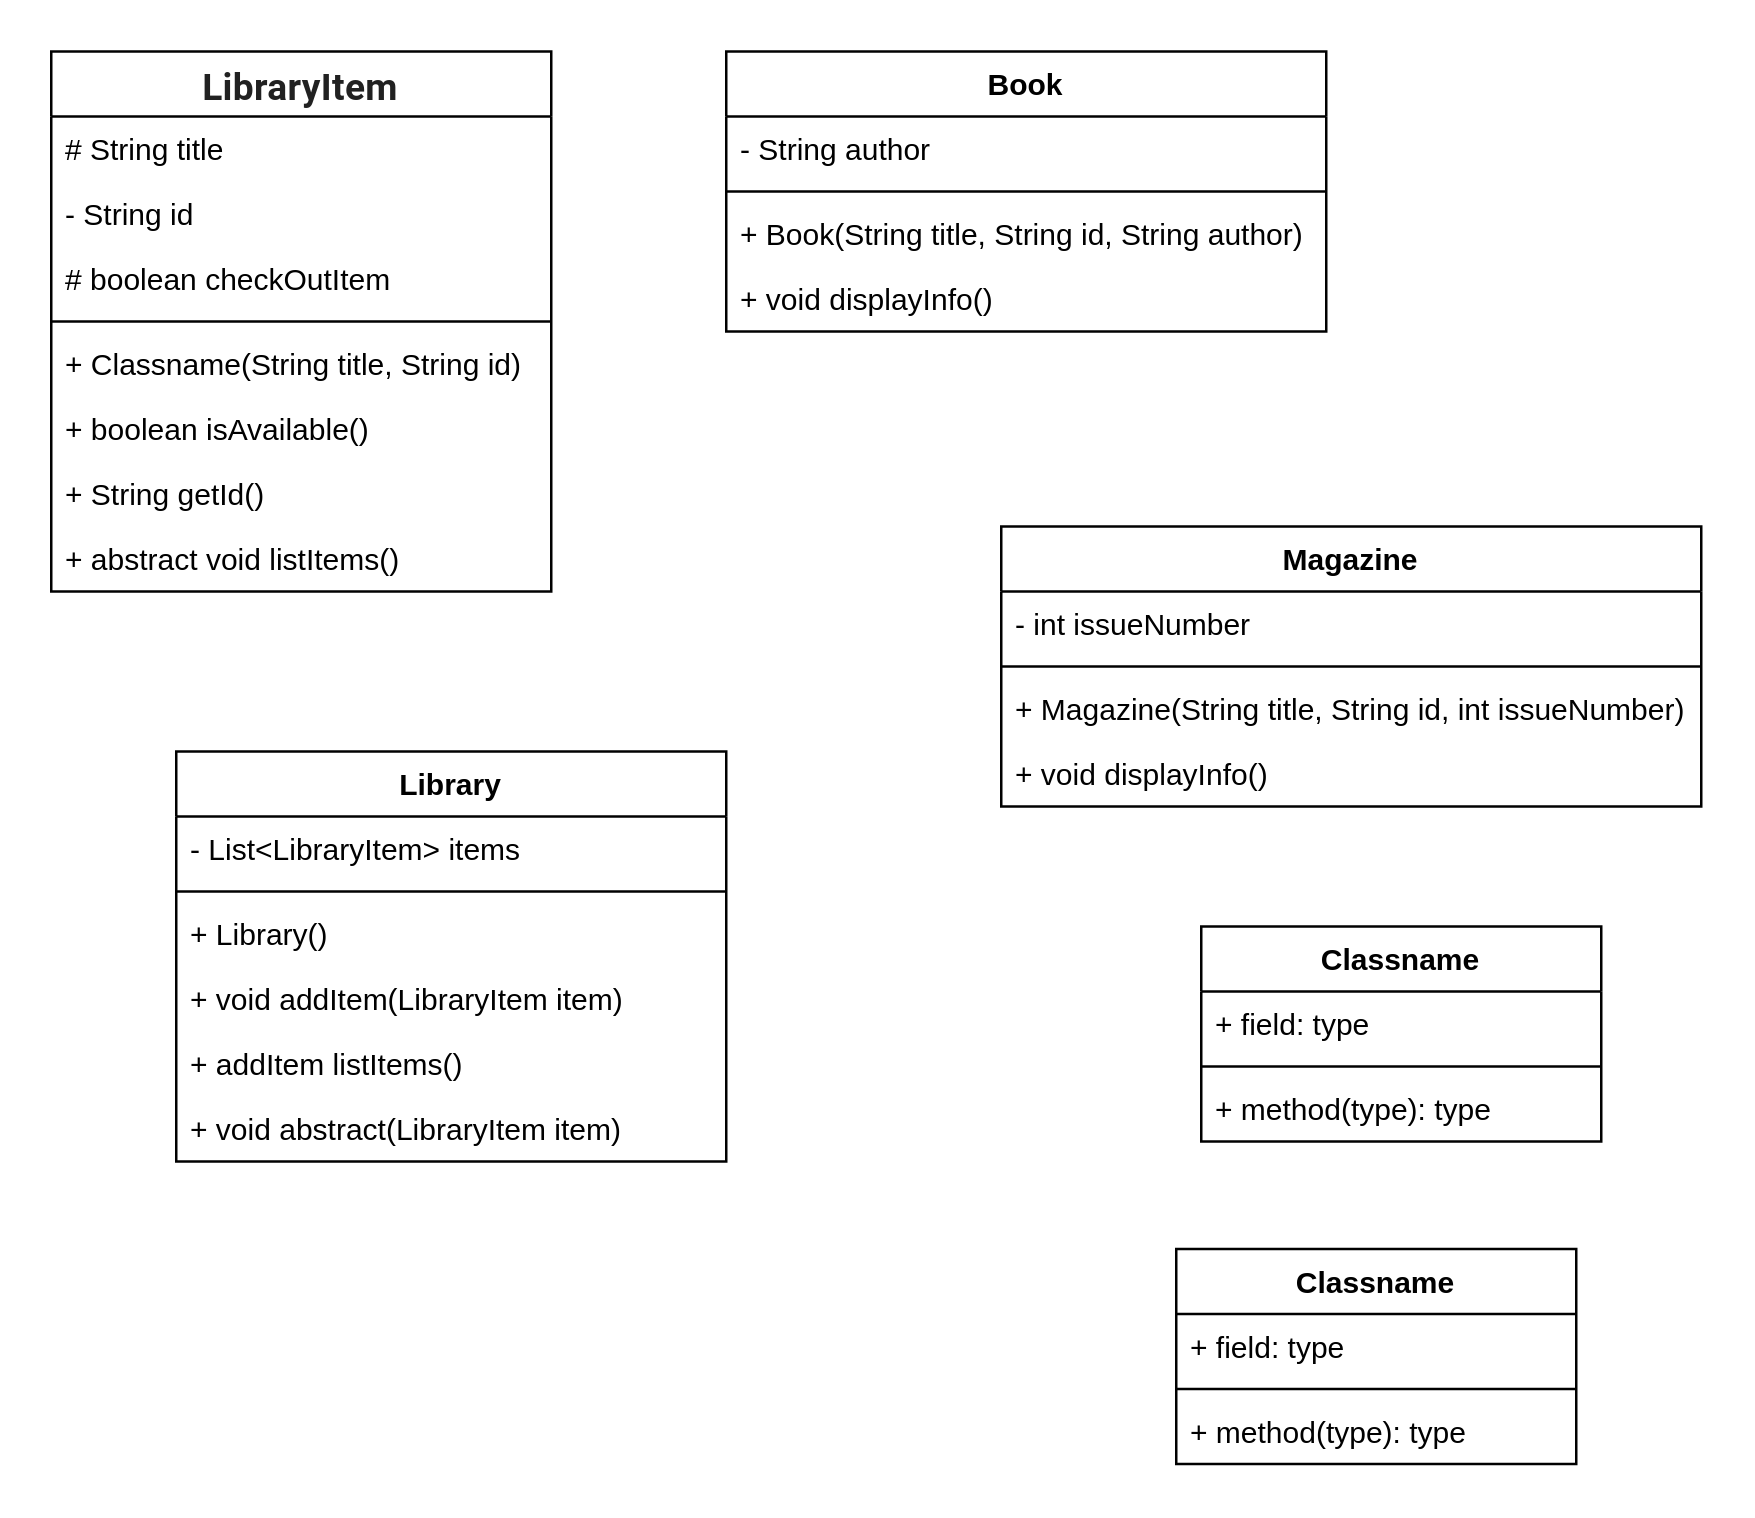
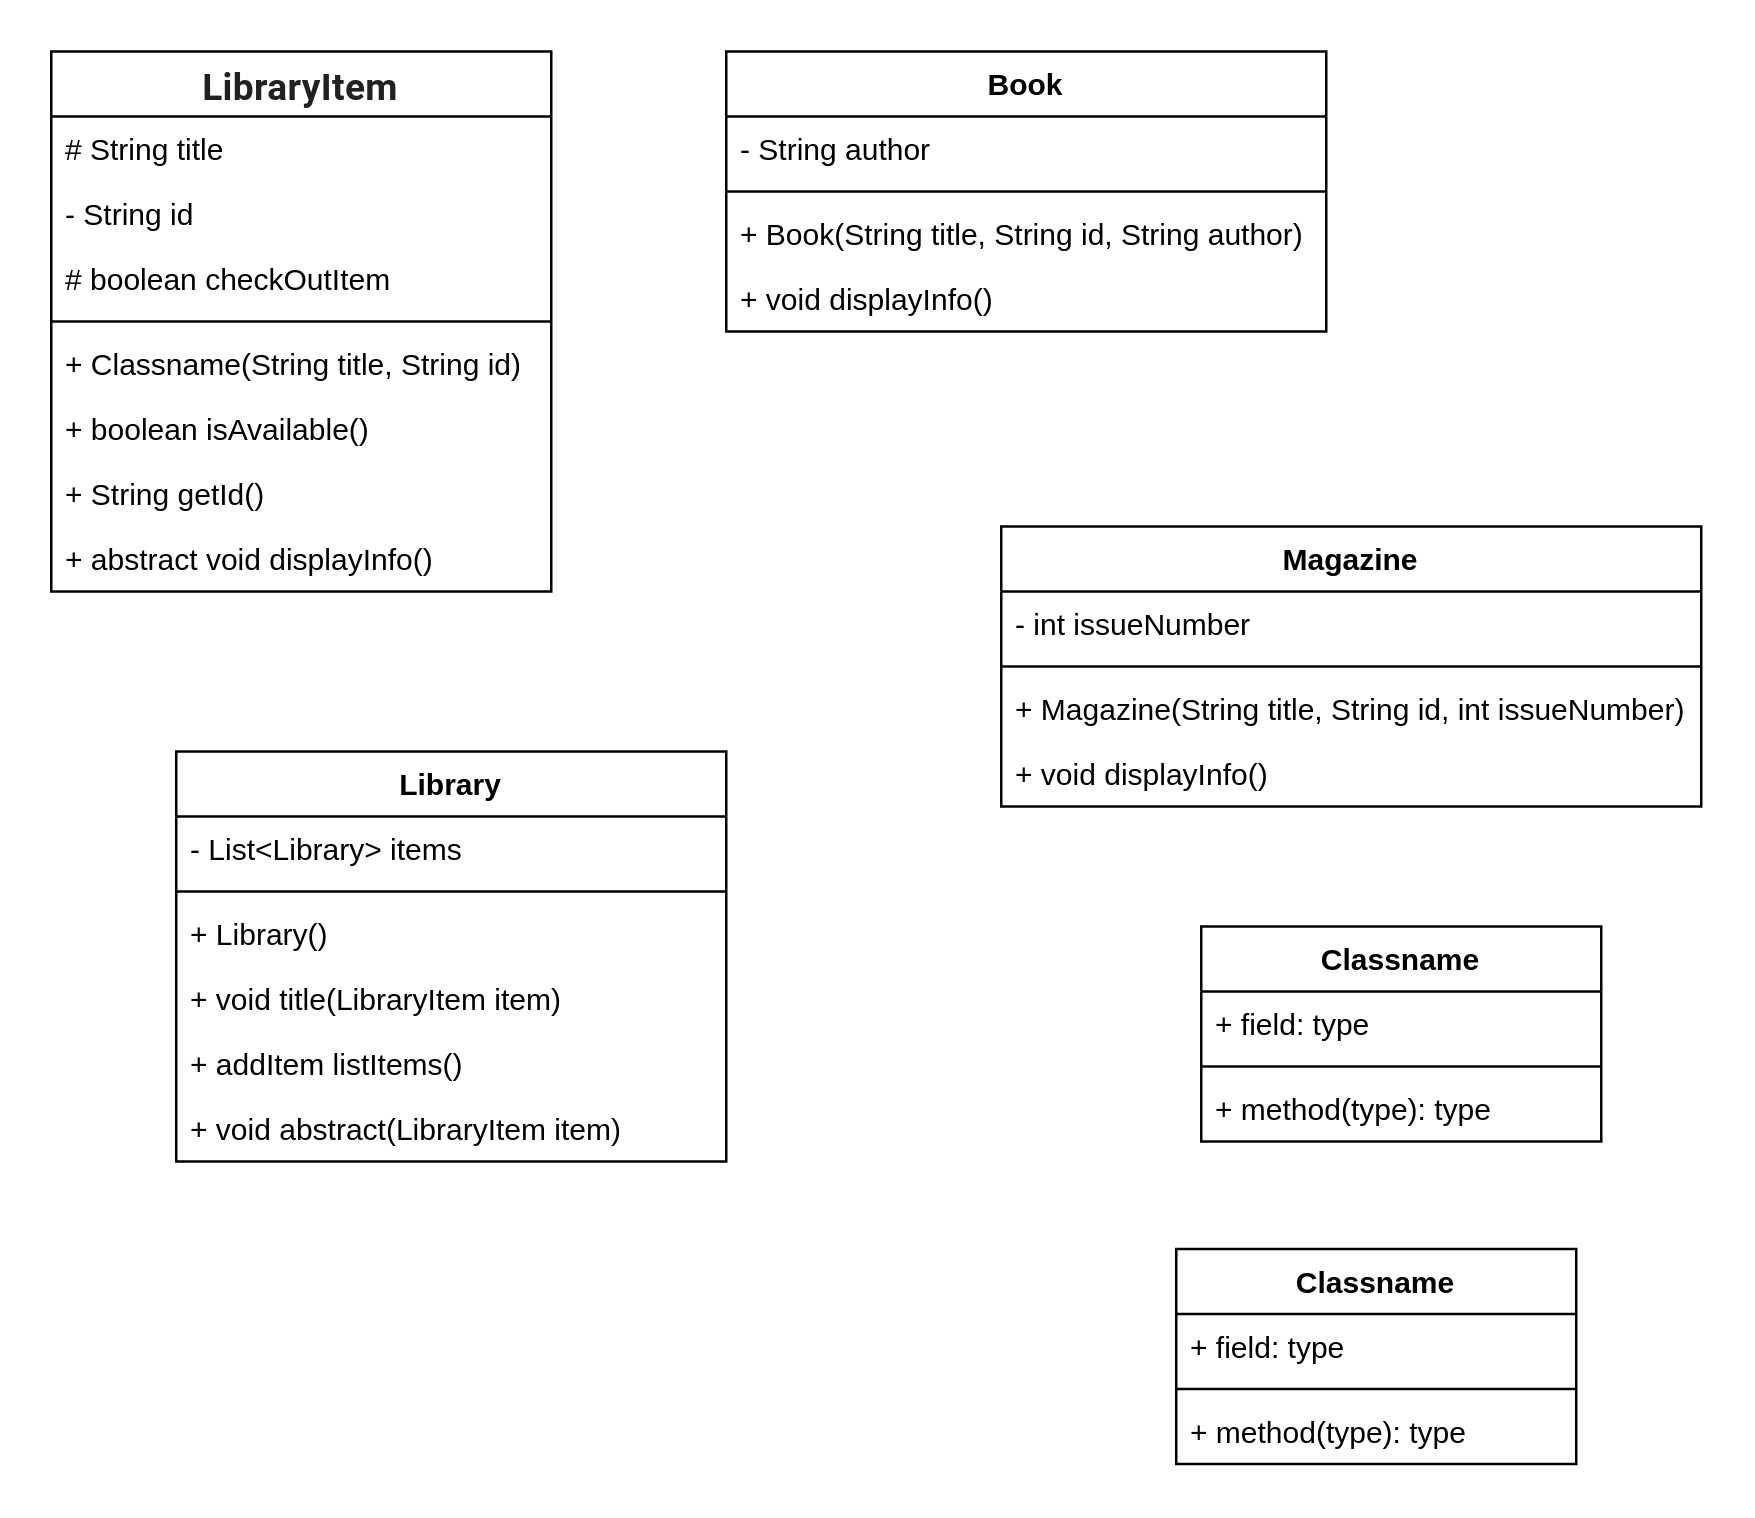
  <mxCell id="0" />
  <mxCell id="1" parent="0" />
  <mxCell id="2" value="&lt;span style=&quot;--tw-border-spacing-x: 0; --tw-border-spacing-y: 0; --tw-translate-x: 0; --tw-translate-y: 0; --tw-rotate: 0; --tw-skew-x: 0; --tw-skew-y: 0; --tw-scale-x: 1; --tw-scale-y: 1; --tw-pan-x: ; --tw-pan-y: ; --tw-pinch-zoom: ; --tw-scroll-snap-strictness: proximity; --tw-gradient-from-position: ; --tw-gradient-via-position: ; --tw-gradient-to-position: ; --tw-ordinal: ; --tw-slashed-zero: ; --tw-numeric-figure: ; --tw-numeric-spacing: ; --tw-numeric-fraction: ; --tw-ring-inset: ; --tw-ring-offset-width: 0px; --tw-ring-offset-color: #fff; --tw-ring-color: #3b82f680; --tw-ring-offset-shadow: 0 0 #0000; --tw-ring-shadow: 0 0 #0000; --tw-shadow: 0 0 #0000; --tw-shadow-colored: 0 0 #0000; --tw-blur: ; --tw-brightness: ; --tw-contrast: ; --tw-grayscale: ; --tw-hue-rotate: ; --tw-invert: ; --tw-saturate: ; --tw-sepia: ; --tw-drop-shadow: ; --tw-backdrop-blur: ; --tw-backdrop-brightness: ; --tw-backdrop-contrast: ; --tw-backdrop-grayscale: ; --tw-backdrop-hue-rotate: ; --tw-backdrop-invert: ; --tw-backdrop-opacity: ; --tw-backdrop-saturate: ; --tw-backdrop-sepia: ; box-sizing: inherit; color: rgba(0, 0, 0, 0.87); font-family: Roboto, Helvetica, Arial, sans-serif; font-size: 14.857px; letter-spacing: 0.139px; text-align: left; background-color: rgb(255, 255, 255);&quot;&gt;LibraryItem&lt;/span&gt;" style="swimlane;fontStyle=1;align=center;verticalAlign=top;childLayout=stackLayout;horizontal=1;startSize=26;horizontalStack=0;resizeParent=1;resizeParentMax=0;resizeLast=0;collapsible=1;marginBottom=0;whiteSpace=wrap;html=1;" parent="1" vertex="1"><mxGeometry x="20" y="20" width="200" height="216" as="geometry" /></mxCell>
  <mxCell id="3" value="# String title" style="text;strokeColor=none;fillColor=none;align=left;verticalAlign=top;spacingLeft=4;spacingRight=4;overflow=hidden;rotatable=0;points=[[0,0.5],[1,0.5]];portConstraint=eastwest;whiteSpace=wrap;html=1;" parent="2" vertex="1"><mxGeometry y="26" width="200" height="26" as="geometry" /></mxCell>
  <mxCell id="4" value="- String id" style="text;strokeColor=none;fillColor=none;align=left;verticalAlign=top;spacingLeft=4;spacingRight=4;overflow=hidden;rotatable=0;points=[[0,0.5],[1,0.5]];portConstraint=eastwest;whiteSpace=wrap;html=1;" vertex="1" parent="2"><mxGeometry y="52" width="200" height="26" as="geometry" /></mxCell>
  <mxCell id="5" value="# boolean checkOutItem" style="text;strokeColor=none;fillColor=none;align=left;verticalAlign=top;spacingLeft=4;spacingRight=4;overflow=hidden;rotatable=0;points=[[0,0.5],[1,0.5]];portConstraint=eastwest;whiteSpace=wrap;html=1;" vertex="1" parent="2"><mxGeometry y="78" width="200" height="26" as="geometry" /></mxCell>
  <mxCell id="6" value="" style="line;strokeWidth=1;fillColor=none;align=left;verticalAlign=middle;spacingTop=-1;spacingLeft=3;spacingRight=3;rotatable=0;labelPosition=right;points=[];portConstraint=eastwest;strokeColor=inherit;" parent="2" vertex="1"><mxGeometry y="104" width="200" height="8" as="geometry" /></mxCell>
  <mxCell id="7" value="+ Classname(String title, String id)" style="text;strokeColor=none;fillColor=none;align=left;verticalAlign=top;spacingLeft=4;spacingRight=4;overflow=hidden;rotatable=0;points=[[0,0.5],[1,0.5]];portConstraint=eastwest;whiteSpace=wrap;html=1;" vertex="1" parent="2"><mxGeometry y="112" width="200" height="26" as="geometry" /></mxCell>
  <mxCell id="8" value="+ boolean isAvailable()" style="text;strokeColor=none;fillColor=none;align=left;verticalAlign=top;spacingLeft=4;spacingRight=4;overflow=hidden;rotatable=0;points=[[0,0.5],[1,0.5]];portConstraint=eastwest;whiteSpace=wrap;html=1;" vertex="1" parent="2"><mxGeometry y="138" width="200" height="26" as="geometry" /></mxCell>
  <mxCell id="9" value="+ String getId()" style="text;strokeColor=none;fillColor=none;align=left;verticalAlign=top;spacingLeft=4;spacingRight=4;overflow=hidden;rotatable=0;points=[[0,0.5],[1,0.5]];portConstraint=eastwest;whiteSpace=wrap;html=1;" vertex="1" parent="2"><mxGeometry y="164" width="200" height="26" as="geometry" /></mxCell>
- <mxCell id="10" value="+ abstract void listItems()" style="text;strokeColor=none;fillColor=none;align=left;verticalAlign=top;spacingLeft=4;spacingRight=4;overflow=hidden;rotatable=0;points=[[0,0.5],[1,0.5]];portConstraint=eastwest;whiteSpace=wrap;html=1;" parent="2" vertex="1"><mxGeometry y="190" width="200" height="26" as="geometry" /></mxCell>
+ <mxCell id="10" value="+ abstract void displayInfo()" style="text;strokeColor=none;fillColor=none;align=left;verticalAlign=top;spacingLeft=4;spacingRight=4;overflow=hidden;rotatable=0;points=[[0,0.5],[1,0.5]];portConstraint=eastwest;whiteSpace=wrap;html=1;" parent="2" vertex="1"><mxGeometry y="190" width="200" height="26" as="geometry" /></mxCell>
  <mxCell id="11" value="Book" style="swimlane;fontStyle=1;align=center;verticalAlign=top;childLayout=stackLayout;horizontal=1;startSize=26;horizontalStack=0;resizeParent=1;resizeParentMax=0;resizeLast=0;collapsible=1;marginBottom=0;whiteSpace=wrap;html=1;" vertex="1" parent="1"><mxGeometry x="290" y="20" width="240" height="112" as="geometry" /></mxCell>
  <mxCell id="12" value="-&amp;nbsp;String author" style="text;strokeColor=none;fillColor=none;align=left;verticalAlign=top;spacingLeft=4;spacingRight=4;overflow=hidden;rotatable=0;points=[[0,0.5],[1,0.5]];portConstraint=eastwest;whiteSpace=wrap;html=1;" vertex="1" parent="11"><mxGeometry y="26" width="240" height="26" as="geometry" /></mxCell>
  <mxCell id="13" value="" style="line;strokeWidth=1;fillColor=none;align=left;verticalAlign=middle;spacingTop=-1;spacingLeft=3;spacingRight=3;rotatable=0;labelPosition=right;points=[];portConstraint=eastwest;strokeColor=inherit;" vertex="1" parent="11"><mxGeometry y="52" width="240" height="8" as="geometry" /></mxCell>
  <mxCell id="14" value="+ Book(String title, String id, String author)" style="text;strokeColor=none;fillColor=none;align=left;verticalAlign=top;spacingLeft=4;spacingRight=4;overflow=hidden;rotatable=0;points=[[0,0.5],[1,0.5]];portConstraint=eastwest;whiteSpace=wrap;html=1;" vertex="1" parent="11"><mxGeometry y="60" width="240" height="26" as="geometry" /></mxCell>
  <mxCell id="15" value="+ void displayInfo()" style="text;strokeColor=none;fillColor=none;align=left;verticalAlign=top;spacingLeft=4;spacingRight=4;overflow=hidden;rotatable=0;points=[[0,0.5],[1,0.5]];portConstraint=eastwest;whiteSpace=wrap;html=1;" vertex="1" parent="11"><mxGeometry y="86" width="240" height="26" as="geometry" /></mxCell>
  <mxCell id="16" value="Magazine" style="swimlane;fontStyle=1;align=center;verticalAlign=top;childLayout=stackLayout;horizontal=1;startSize=26;horizontalStack=0;resizeParent=1;resizeParentMax=0;resizeLast=0;collapsible=1;marginBottom=0;whiteSpace=wrap;html=1;" vertex="1" parent="1"><mxGeometry x="400" y="210" width="280" height="112" as="geometry" /></mxCell>
  <mxCell id="17" value="-&amp;nbsp;int issueNumber" style="text;strokeColor=none;fillColor=none;align=left;verticalAlign=top;spacingLeft=4;spacingRight=4;overflow=hidden;rotatable=0;points=[[0,0.5],[1,0.5]];portConstraint=eastwest;whiteSpace=wrap;html=1;" vertex="1" parent="16"><mxGeometry y="26" width="280" height="26" as="geometry" /></mxCell>
  <mxCell id="18" value="" style="line;strokeWidth=1;fillColor=none;align=left;verticalAlign=middle;spacingTop=-1;spacingLeft=3;spacingRight=3;rotatable=0;labelPosition=right;points=[];portConstraint=eastwest;strokeColor=inherit;" vertex="1" parent="16"><mxGeometry y="52" width="280" height="8" as="geometry" /></mxCell>
  <mxCell id="19" value="+ Magazine(String title, String id, int issueNumber)" style="text;strokeColor=none;fillColor=none;align=left;verticalAlign=top;spacingLeft=4;spacingRight=4;overflow=hidden;rotatable=0;points=[[0,0.5],[1,0.5]];portConstraint=eastwest;whiteSpace=wrap;html=1;" vertex="1" parent="16"><mxGeometry y="60" width="280" height="26" as="geometry" /></mxCell>
  <mxCell id="20" value="+ void displayInfo()" style="text;strokeColor=none;fillColor=none;align=left;verticalAlign=top;spacingLeft=4;spacingRight=4;overflow=hidden;rotatable=0;points=[[0,0.5],[1,0.5]];portConstraint=eastwest;whiteSpace=wrap;html=1;" vertex="1" parent="16"><mxGeometry y="86" width="280" height="26" as="geometry" /></mxCell>
  <mxCell id="21" value="Library" style="swimlane;fontStyle=1;align=center;verticalAlign=top;childLayout=stackLayout;horizontal=1;startSize=26;horizontalStack=0;resizeParent=1;resizeParentMax=0;resizeLast=0;collapsible=1;marginBottom=0;whiteSpace=wrap;html=1;" vertex="1" parent="1"><mxGeometry x="70" y="300" width="220" height="164" as="geometry" /></mxCell>
- <mxCell id="22" value="- List&amp;lt;LibraryItem&amp;gt; items" style="text;strokeColor=none;fillColor=none;align=left;verticalAlign=top;spacingLeft=4;spacingRight=4;overflow=hidden;rotatable=0;points=[[0,0.5],[1,0.5]];portConstraint=eastwest;whiteSpace=wrap;html=1;" vertex="1" parent="21"><mxGeometry y="26" width="220" height="26" as="geometry" /></mxCell>
+ <mxCell id="22" value="- List&amp;lt;Library&amp;gt; items" style="text;strokeColor=none;fillColor=none;align=left;verticalAlign=top;spacingLeft=4;spacingRight=4;overflow=hidden;rotatable=0;points=[[0,0.5],[1,0.5]];portConstraint=eastwest;whiteSpace=wrap;html=1;" vertex="1" parent="21"><mxGeometry y="26" width="220" height="26" as="geometry" /></mxCell>
  <mxCell id="23" value="" style="line;strokeWidth=1;fillColor=none;align=left;verticalAlign=middle;spacingTop=-1;spacingLeft=3;spacingRight=3;rotatable=0;labelPosition=right;points=[];portConstraint=eastwest;strokeColor=inherit;" vertex="1" parent="21"><mxGeometry y="52" width="220" height="8" as="geometry" /></mxCell>
  <mxCell id="24" value="+&amp;nbsp;Library()" style="text;strokeColor=none;fillColor=none;align=left;verticalAlign=top;spacingLeft=4;spacingRight=4;overflow=hidden;rotatable=0;points=[[0,0.5],[1,0.5]];portConstraint=eastwest;whiteSpace=wrap;html=1;" vertex="1" parent="21"><mxGeometry y="60" width="220" height="26" as="geometry" /></mxCell>
- <mxCell id="25" value="+ void addItem(LibraryItem item)" style="text;strokeColor=none;fillColor=none;align=left;verticalAlign=top;spacingLeft=4;spacingRight=4;overflow=hidden;rotatable=0;points=[[0,0.5],[1,0.5]];portConstraint=eastwest;whiteSpace=wrap;html=1;" vertex="1" parent="21"><mxGeometry y="86" width="220" height="26" as="geometry" /></mxCell>
+ <mxCell id="25" value="+ void title(LibraryItem item)" style="text;strokeColor=none;fillColor=none;align=left;verticalAlign=top;spacingLeft=4;spacingRight=4;overflow=hidden;rotatable=0;points=[[0,0.5],[1,0.5]];portConstraint=eastwest;whiteSpace=wrap;html=1;" vertex="1" parent="21"><mxGeometry y="86" width="220" height="26" as="geometry" /></mxCell>
  <mxCell id="26" value="+ addItem listItems()" style="text;strokeColor=none;fillColor=none;align=left;verticalAlign=top;spacingLeft=4;spacingRight=4;overflow=hidden;rotatable=0;points=[[0,0.5],[1,0.5]];portConstraint=eastwest;whiteSpace=wrap;html=1;" vertex="1" parent="21"><mxGeometry y="112" width="220" height="26" as="geometry" /></mxCell>
  <mxCell id="27" value="+ void abstract(LibraryItem item)" style="text;strokeColor=none;fillColor=none;align=left;verticalAlign=top;spacingLeft=4;spacingRight=4;overflow=hidden;rotatable=0;points=[[0,0.5],[1,0.5]];portConstraint=eastwest;whiteSpace=wrap;html=1;" vertex="1" parent="21"><mxGeometry y="138" width="220" height="26" as="geometry" /></mxCell>
  <mxCell id="28" value="Classname" style="swimlane;fontStyle=1;align=center;verticalAlign=top;childLayout=stackLayout;horizontal=1;startSize=26;horizontalStack=0;resizeParent=1;resizeParentMax=0;resizeLast=0;collapsible=1;marginBottom=0;whiteSpace=wrap;html=1;" vertex="1" parent="1"><mxGeometry x="480" y="370" width="160" height="86" as="geometry" /></mxCell>
  <mxCell id="29" value="+ field: type" style="text;strokeColor=none;fillColor=none;align=left;verticalAlign=top;spacingLeft=4;spacingRight=4;overflow=hidden;rotatable=0;points=[[0,0.5],[1,0.5]];portConstraint=eastwest;whiteSpace=wrap;html=1;" vertex="1" parent="28"><mxGeometry y="26" width="160" height="26" as="geometry" /></mxCell>
  <mxCell id="30" value="" style="line;strokeWidth=1;fillColor=none;align=left;verticalAlign=middle;spacingTop=-1;spacingLeft=3;spacingRight=3;rotatable=0;labelPosition=right;points=[];portConstraint=eastwest;strokeColor=inherit;" vertex="1" parent="28"><mxGeometry y="52" width="160" height="8" as="geometry" /></mxCell>
  <mxCell id="31" value="+ method(type): type" style="text;strokeColor=none;fillColor=none;align=left;verticalAlign=top;spacingLeft=4;spacingRight=4;overflow=hidden;rotatable=0;points=[[0,0.5],[1,0.5]];portConstraint=eastwest;whiteSpace=wrap;html=1;" vertex="1" parent="28"><mxGeometry y="60" width="160" height="26" as="geometry" /></mxCell>
  <mxCell id="32" value="Classname" style="swimlane;fontStyle=1;align=center;verticalAlign=top;childLayout=stackLayout;horizontal=1;startSize=26;horizontalStack=0;resizeParent=1;resizeParentMax=0;resizeLast=0;collapsible=1;marginBottom=0;whiteSpace=wrap;html=1;" vertex="1" parent="1"><mxGeometry x="470" y="499" width="160" height="86" as="geometry" /></mxCell>
  <mxCell id="33" value="+ field: type" style="text;strokeColor=none;fillColor=none;align=left;verticalAlign=top;spacingLeft=4;spacingRight=4;overflow=hidden;rotatable=0;points=[[0,0.5],[1,0.5]];portConstraint=eastwest;whiteSpace=wrap;html=1;" vertex="1" parent="32"><mxGeometry y="26" width="160" height="26" as="geometry" /></mxCell>
  <mxCell id="34" value="" style="line;strokeWidth=1;fillColor=none;align=left;verticalAlign=middle;spacingTop=-1;spacingLeft=3;spacingRight=3;rotatable=0;labelPosition=right;points=[];portConstraint=eastwest;strokeColor=inherit;" vertex="1" parent="32"><mxGeometry y="52" width="160" height="8" as="geometry" /></mxCell>
  <mxCell id="35" value="+ method(type): type" style="text;strokeColor=none;fillColor=none;align=left;verticalAlign=top;spacingLeft=4;spacingRight=4;overflow=hidden;rotatable=0;points=[[0,0.5],[1,0.5]];portConstraint=eastwest;whiteSpace=wrap;html=1;" vertex="1" parent="32"><mxGeometry y="60" width="160" height="26" as="geometry" /></mxCell>
